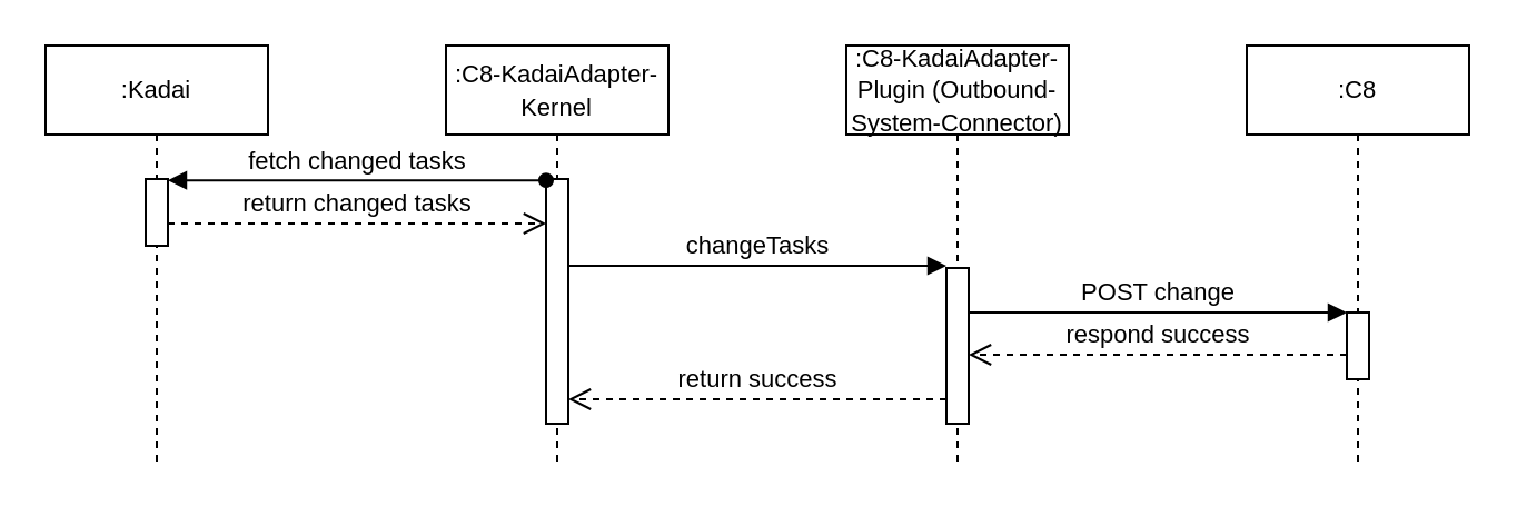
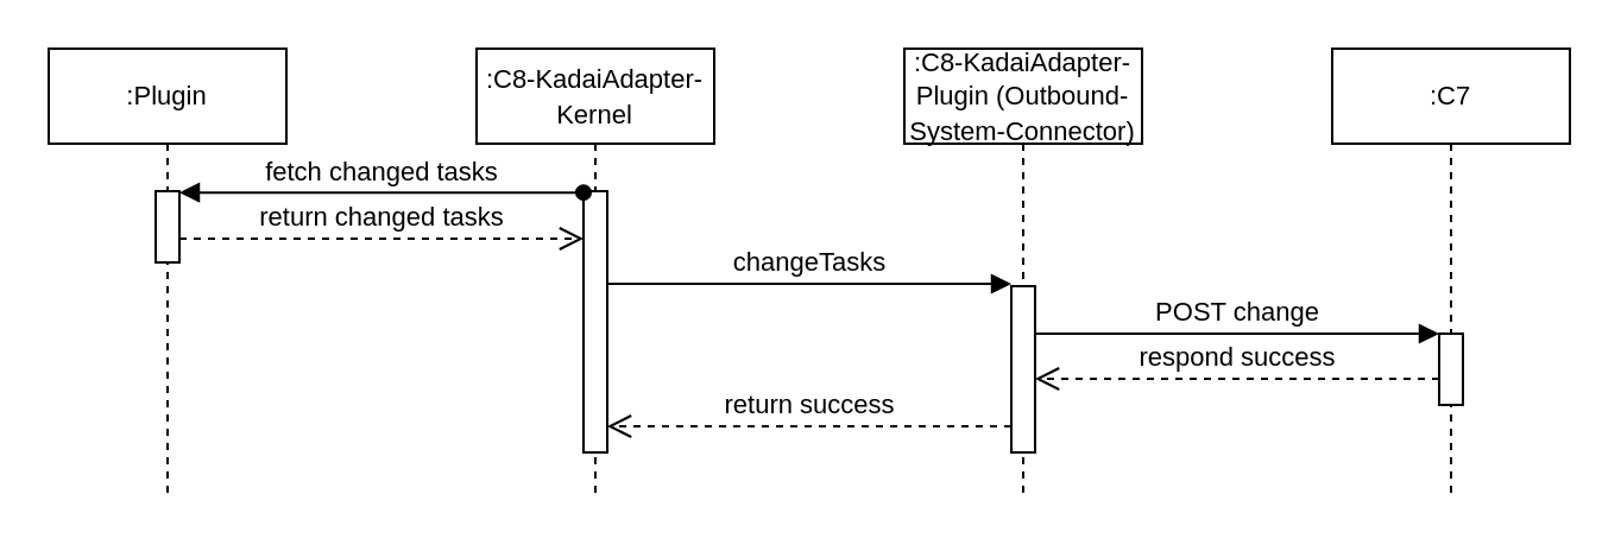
  <mxCell id="0" />
  <mxCell id="1" parent="0" />
- <mxCell id="2" value="&lt;font style=&quot;font-size: 11px;&quot;&gt;:Kadai&lt;/font&gt;" style="shape=umlLifeline;perimeter=lifelinePerimeter;whiteSpace=wrap;html=1;container=0;dropTarget=0;collapsible=0;recursiveResize=0;outlineConnect=0;portConstraint=eastwest;newEdgeStyle={&quot;edgeStyle&quot;:&quot;elbowEdgeStyle&quot;,&quot;elbow&quot;:&quot;vertical&quot;,&quot;curved&quot;:0,&quot;rounded&quot;:0};" parent="1" vertex="1"><mxGeometry x="20" y="20" width="100" height="190" as="geometry" /></mxCell>
+ <mxCell id="2" value="&lt;font style=&quot;font-size: 11px;&quot;&gt;:Plugin&lt;/font&gt;" style="shape=umlLifeline;perimeter=lifelinePerimeter;whiteSpace=wrap;html=1;container=0;dropTarget=0;collapsible=0;recursiveResize=0;outlineConnect=0;portConstraint=eastwest;newEdgeStyle={&quot;edgeStyle&quot;:&quot;elbowEdgeStyle&quot;,&quot;elbow&quot;:&quot;vertical&quot;,&quot;curved&quot;:0,&quot;rounded&quot;:0};" parent="1" vertex="1"><mxGeometry x="20" y="20" width="100" height="190" as="geometry" /></mxCell>
  <mxCell id="3" value="" style="html=1;points=[];perimeter=orthogonalPerimeter;outlineConnect=0;targetShapes=umlLifeline;portConstraint=eastwest;newEdgeStyle={&quot;edgeStyle&quot;:&quot;elbowEdgeStyle&quot;,&quot;elbow&quot;:&quot;vertical&quot;,&quot;curved&quot;:0,&quot;rounded&quot;:0};" parent="2" vertex="1"><mxGeometry x="45" y="60" width="10" height="30" as="geometry" /></mxCell>
  <mxCell id="4" value="&lt;font style=&quot;font-size: 11px;&quot;&gt;:C8-&lt;font style=&quot;&quot;&gt;KadaiAdapter&lt;/font&gt;-Kernel&lt;/font&gt;" style="shape=umlLifeline;perimeter=lifelinePerimeter;whiteSpace=wrap;html=1;container=0;dropTarget=0;collapsible=0;recursiveResize=0;outlineConnect=0;portConstraint=eastwest;newEdgeStyle={&quot;edgeStyle&quot;:&quot;elbowEdgeStyle&quot;,&quot;elbow&quot;:&quot;vertical&quot;,&quot;curved&quot;:0,&quot;rounded&quot;:0};" parent="1" vertex="1"><mxGeometry x="200" y="20" width="100" height="190" as="geometry" /></mxCell>
  <mxCell id="5" value="" style="html=1;points=[];perimeter=orthogonalPerimeter;outlineConnect=0;targetShapes=umlLifeline;portConstraint=eastwest;newEdgeStyle={&quot;edgeStyle&quot;:&quot;elbowEdgeStyle&quot;,&quot;elbow&quot;:&quot;vertical&quot;,&quot;curved&quot;:0,&quot;rounded&quot;:0};" parent="4" vertex="1"><mxGeometry x="45" y="60" width="10" height="110" as="geometry" /></mxCell>
  <mxCell id="6" value="return changed tasks" style="html=1;verticalAlign=bottom;endArrow=open;dashed=1;endSize=8;edgeStyle=elbowEdgeStyle;elbow=vertical;curved=0;rounded=0;" parent="1" edge="1"><mxGeometry relative="1" as="geometry"><mxPoint x="245" y="100" as="targetPoint" /><Array as="points"><mxPoint x="170" y="100" /></Array><mxPoint x="75" y="100" as="sourcePoint" /></mxGeometry></mxCell>
  <mxCell id="7" value="&lt;span style=&quot;font-size: 11px;&quot;&gt;:C8-KadaiAdapter-Plugin (Outbound-System-Connector)&lt;/span&gt;" style="shape=umlLifeline;perimeter=lifelinePerimeter;whiteSpace=wrap;html=1;container=0;dropTarget=0;collapsible=0;recursiveResize=0;outlineConnect=0;portConstraint=eastwest;newEdgeStyle={&quot;edgeStyle&quot;:&quot;elbowEdgeStyle&quot;,&quot;elbow&quot;:&quot;vertical&quot;,&quot;curved&quot;:0,&quot;rounded&quot;:0};" parent="1" vertex="1"><mxGeometry x="380" y="20" width="100" height="190" as="geometry" /></mxCell>
  <mxCell id="8" value="" style="html=1;points=[];perimeter=orthogonalPerimeter;outlineConnect=0;targetShapes=umlLifeline;portConstraint=eastwest;newEdgeStyle={&quot;edgeStyle&quot;:&quot;elbowEdgeStyle&quot;,&quot;elbow&quot;:&quot;vertical&quot;,&quot;curved&quot;:0,&quot;rounded&quot;:0};" parent="7" vertex="1"><mxGeometry x="45" y="100" width="10" height="70" as="geometry" /></mxCell>
- <mxCell id="9" value="&lt;font style=&quot;font-size: 11px;&quot;&gt;:C8&lt;/font&gt;" style="shape=umlLifeline;perimeter=lifelinePerimeter;whiteSpace=wrap;html=1;container=0;dropTarget=0;collapsible=0;recursiveResize=0;outlineConnect=0;portConstraint=eastwest;newEdgeStyle={&quot;edgeStyle&quot;:&quot;elbowEdgeStyle&quot;,&quot;elbow&quot;:&quot;vertical&quot;,&quot;curved&quot;:0,&quot;rounded&quot;:0};" parent="1" vertex="1"><mxGeometry x="560" y="20" width="100" height="190" as="geometry" /></mxCell>
+ <mxCell id="9" value="&lt;font style=&quot;font-size: 11px;&quot;&gt;:C7&lt;/font&gt;" style="shape=umlLifeline;perimeter=lifelinePerimeter;whiteSpace=wrap;html=1;container=0;dropTarget=0;collapsible=0;recursiveResize=0;outlineConnect=0;portConstraint=eastwest;newEdgeStyle={&quot;edgeStyle&quot;:&quot;elbowEdgeStyle&quot;,&quot;elbow&quot;:&quot;vertical&quot;,&quot;curved&quot;:0,&quot;rounded&quot;:0};" parent="1" vertex="1"><mxGeometry x="560" y="20" width="100" height="190" as="geometry" /></mxCell>
  <mxCell id="10" value="" style="html=1;points=[];perimeter=orthogonalPerimeter;outlineConnect=0;targetShapes=umlLifeline;portConstraint=eastwest;newEdgeStyle={&quot;edgeStyle&quot;:&quot;elbowEdgeStyle&quot;,&quot;elbow&quot;:&quot;vertical&quot;,&quot;curved&quot;:0,&quot;rounded&quot;:0};" parent="9" vertex="1"><mxGeometry x="45" y="120" width="10" height="30" as="geometry" /></mxCell>
  <mxCell id="11" value="changeTasks" style="html=1;verticalAlign=bottom;endArrow=block;edgeStyle=elbowEdgeStyle;elbow=vertical;curved=0;rounded=0;" parent="1" edge="1"><mxGeometry x="0.002" relative="1" as="geometry"><mxPoint x="255" y="119" as="sourcePoint" /><Array as="points"><mxPoint x="345" y="119" /></Array><mxPoint x="425" y="119" as="targetPoint" /><mxPoint as="offset" /></mxGeometry></mxCell>
  <mxCell id="12" value="POST change" style="html=1;verticalAlign=bottom;endArrow=block;edgeStyle=elbowEdgeStyle;elbow=vertical;curved=0;rounded=0;" parent="1" edge="1"><mxGeometry relative="1" as="geometry"><mxPoint x="435" y="140" as="sourcePoint" /><Array as="points"><mxPoint x="530" y="140" /></Array><mxPoint x="605" y="140" as="targetPoint" /></mxGeometry></mxCell>
  <mxCell id="13" value="respond success" style="html=1;verticalAlign=bottom;endArrow=open;dashed=1;endSize=8;edgeStyle=elbowEdgeStyle;elbow=vertical;curved=0;rounded=0;" parent="1" edge="1"><mxGeometry relative="1" as="geometry"><mxPoint x="435" y="159" as="targetPoint" /><Array as="points"><mxPoint x="545" y="159" /></Array><mxPoint x="605" y="159" as="sourcePoint" /></mxGeometry></mxCell>
  <mxCell id="14" value="return success" style="html=1;verticalAlign=bottom;endArrow=open;dashed=1;endSize=8;edgeStyle=elbowEdgeStyle;elbow=vertical;curved=0;rounded=0;" parent="1" edge="1"><mxGeometry relative="1" as="geometry"><mxPoint x="255" y="179" as="targetPoint" /><Array as="points"><mxPoint x="360" y="179" /></Array><mxPoint x="425" y="179" as="sourcePoint" /></mxGeometry></mxCell>
  <mxCell id="15" value="fetch changed tasks" style="html=1;verticalAlign=bottom;endArrow=block;edgeStyle=elbowEdgeStyle;elbow=vertical;curved=0;rounded=0;startArrow=oval;startFill=1;" parent="1" edge="1"><mxGeometry x="0.003" relative="1" as="geometry"><Array as="points"><mxPoint x="160" y="80.571" /></Array><mxPoint x="75" y="80.571" as="targetPoint" /><mxPoint x="245" y="80.571" as="sourcePoint" /><mxPoint as="offset" /></mxGeometry></mxCell>
